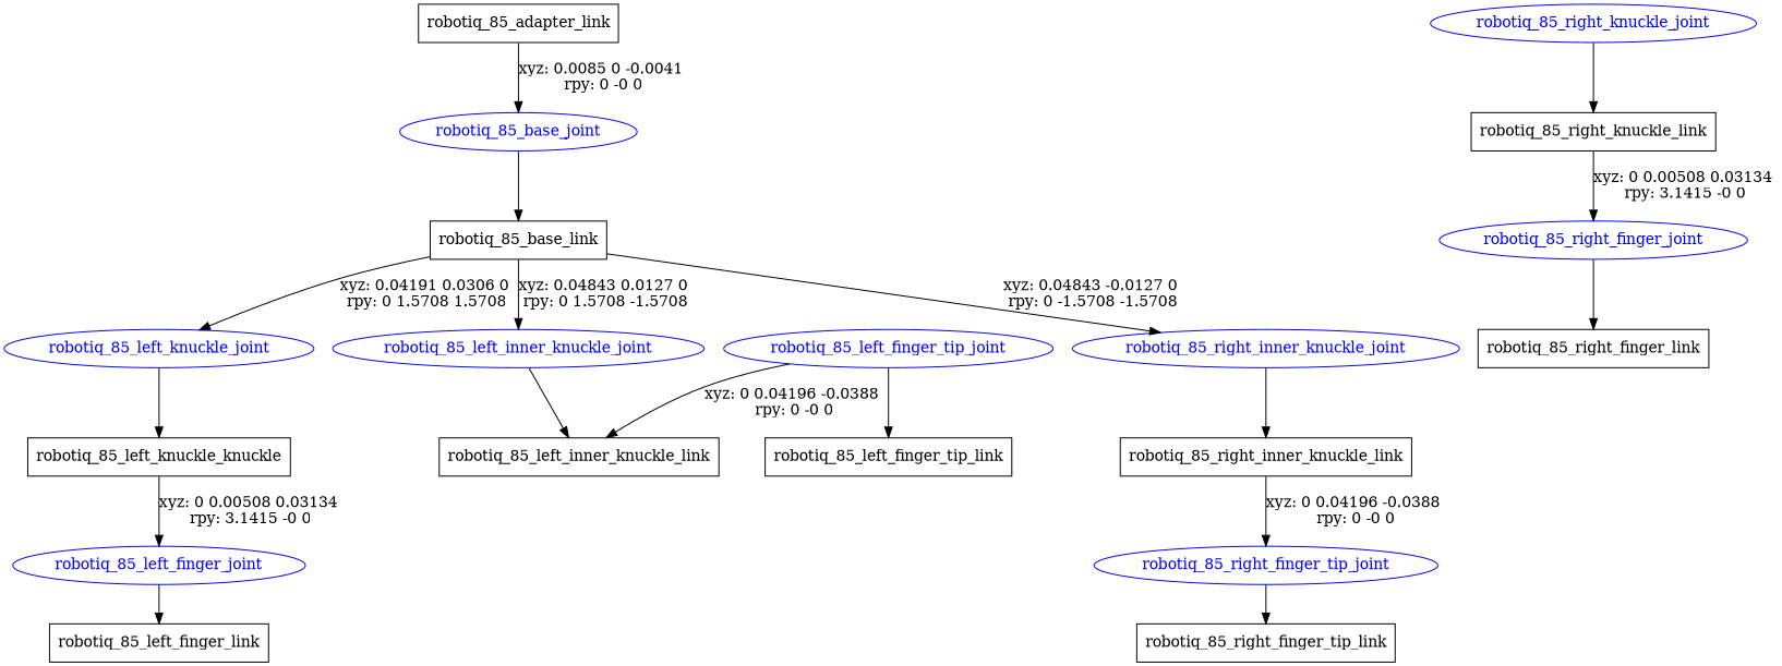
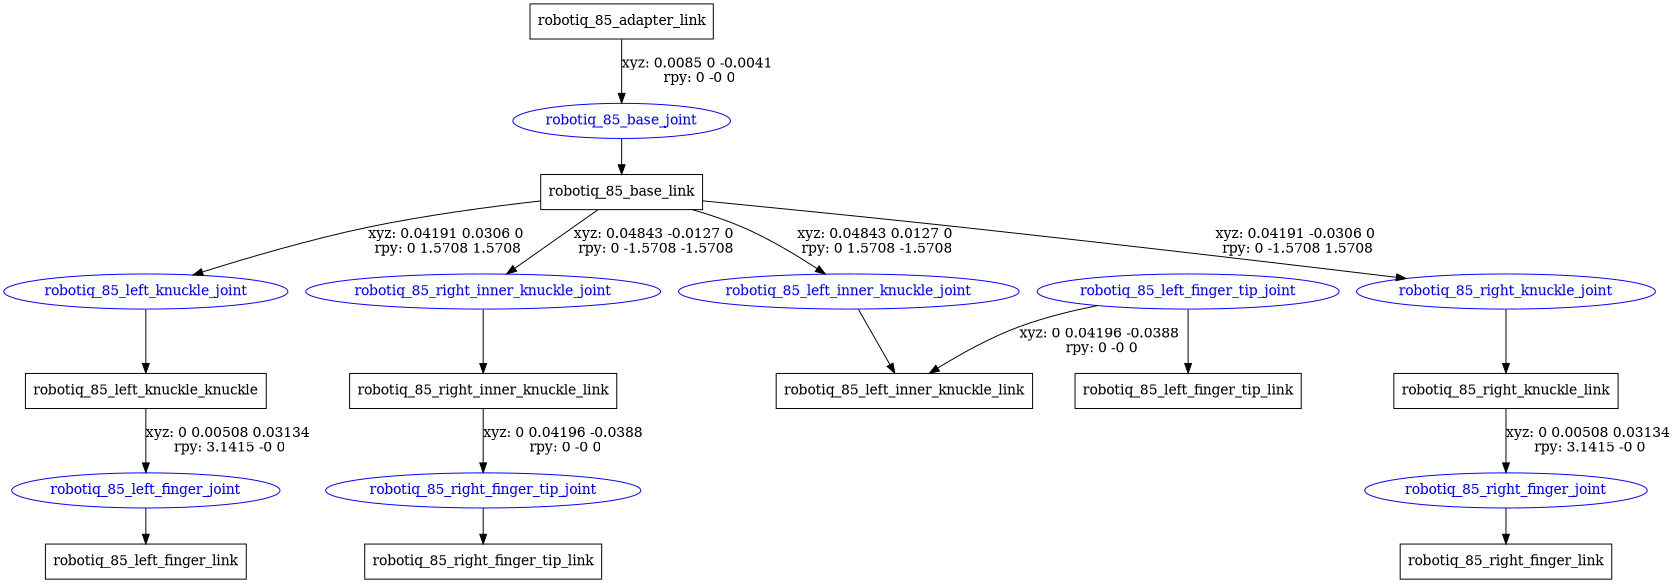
  digraph {
    node [shape=box]
    n1 [label=robotiq_85_adapter_link]
    robotiq_85_base_joint [color=blue fontcolor=blue shape=ellipse]
    n3 [label=robotiq_85_base_link]
    robotiq_85_left_inner_knuckle_joint [color=blue fontcolor=blue shape=ellipse]
    robotiq_85_left_knuckle_joint [color=blue fontcolor=blue shape=ellipse]
    robotiq_85_right_inner_knuckle_joint [color=blue fontcolor=blue shape=ellipse]
    robotiq_85_right_knuckle_joint [color=blue fontcolor=blue shape=ellipse]
    n8 [label=robotiq_85_left_inner_knuckle_link]
    n9 [label=robotiq_85_left_knuckle_knuckle]
    n10 [label=robotiq_85_right_inner_knuckle_link]
    n11 [label=robotiq_85_right_knuckle_link]
    robotiq_85_left_finger_tip_joint [color=blue fontcolor=blue shape=ellipse]
    n13 [label=robotiq_85_left_finger_tip_link]
    robotiq_85_left_finger_joint [color=blue fontcolor=blue shape=ellipse]
    n15 [label=robotiq_85_left_finger_link]
    robotiq_85_right_finger_tip_joint [color=blue fontcolor=blue shape=ellipse]
    n17 [label=robotiq_85_right_finger_tip_link]
    robotiq_85_right_finger_joint [color=blue fontcolor=blue shape=ellipse]
    n19 [label=robotiq_85_right_finger_link]
    n1 -> robotiq_85_base_joint [label="xyz: 0.0085 0 -0.0041 \nrpy: 0 -0 0"]
    robotiq_85_base_joint -> n3
    n3 -> robotiq_85_left_inner_knuckle_joint [label="xyz: 0.04843 0.0127 0 \nrpy: 0 1.5708 -1.5708"]
    n3 -> robotiq_85_left_knuckle_joint [label="xyz: 0.04191 0.0306 0 \nrpy: 0 1.5708 1.5708"]
    n3 -> robotiq_85_right_inner_knuckle_joint [label="xyz: 0.04843 -0.0127 0 \nrpy: 0 -1.5708 -1.5708"]
+   n3 -> robotiq_85_right_knuckle_joint [label="xyz: 0.04191 -0.0306 0 \nrpy: 0 -1.5708 1.5708"]
    robotiq_85_left_inner_knuckle_joint -> n8
    robotiq_85_left_knuckle_joint -> n9
    robotiq_85_right_inner_knuckle_joint -> n10
    robotiq_85_right_knuckle_joint -> n11
    n9 -> robotiq_85_left_finger_joint [label="xyz: 0 0.00508 0.03134 \nrpy: 3.1415 -0 0"]
    n10 -> robotiq_85_right_finger_tip_joint [label="xyz: 0 0.04196 -0.0388 \nrpy: 0 -0 0"]
    n11 -> robotiq_85_right_finger_joint [label="xyz: 0 0.00508 0.03134 \nrpy: 3.1415 -0 0"]
    robotiq_85_left_finger_tip_joint -> n8 [label="xyz: 0 0.04196 -0.0388 \nrpy: 0 -0 0"]
    robotiq_85_left_finger_tip_joint -> n13
    robotiq_85_left_finger_joint -> n15
    robotiq_85_right_finger_tip_joint -> n17
    robotiq_85_right_finger_joint -> n19
  }
